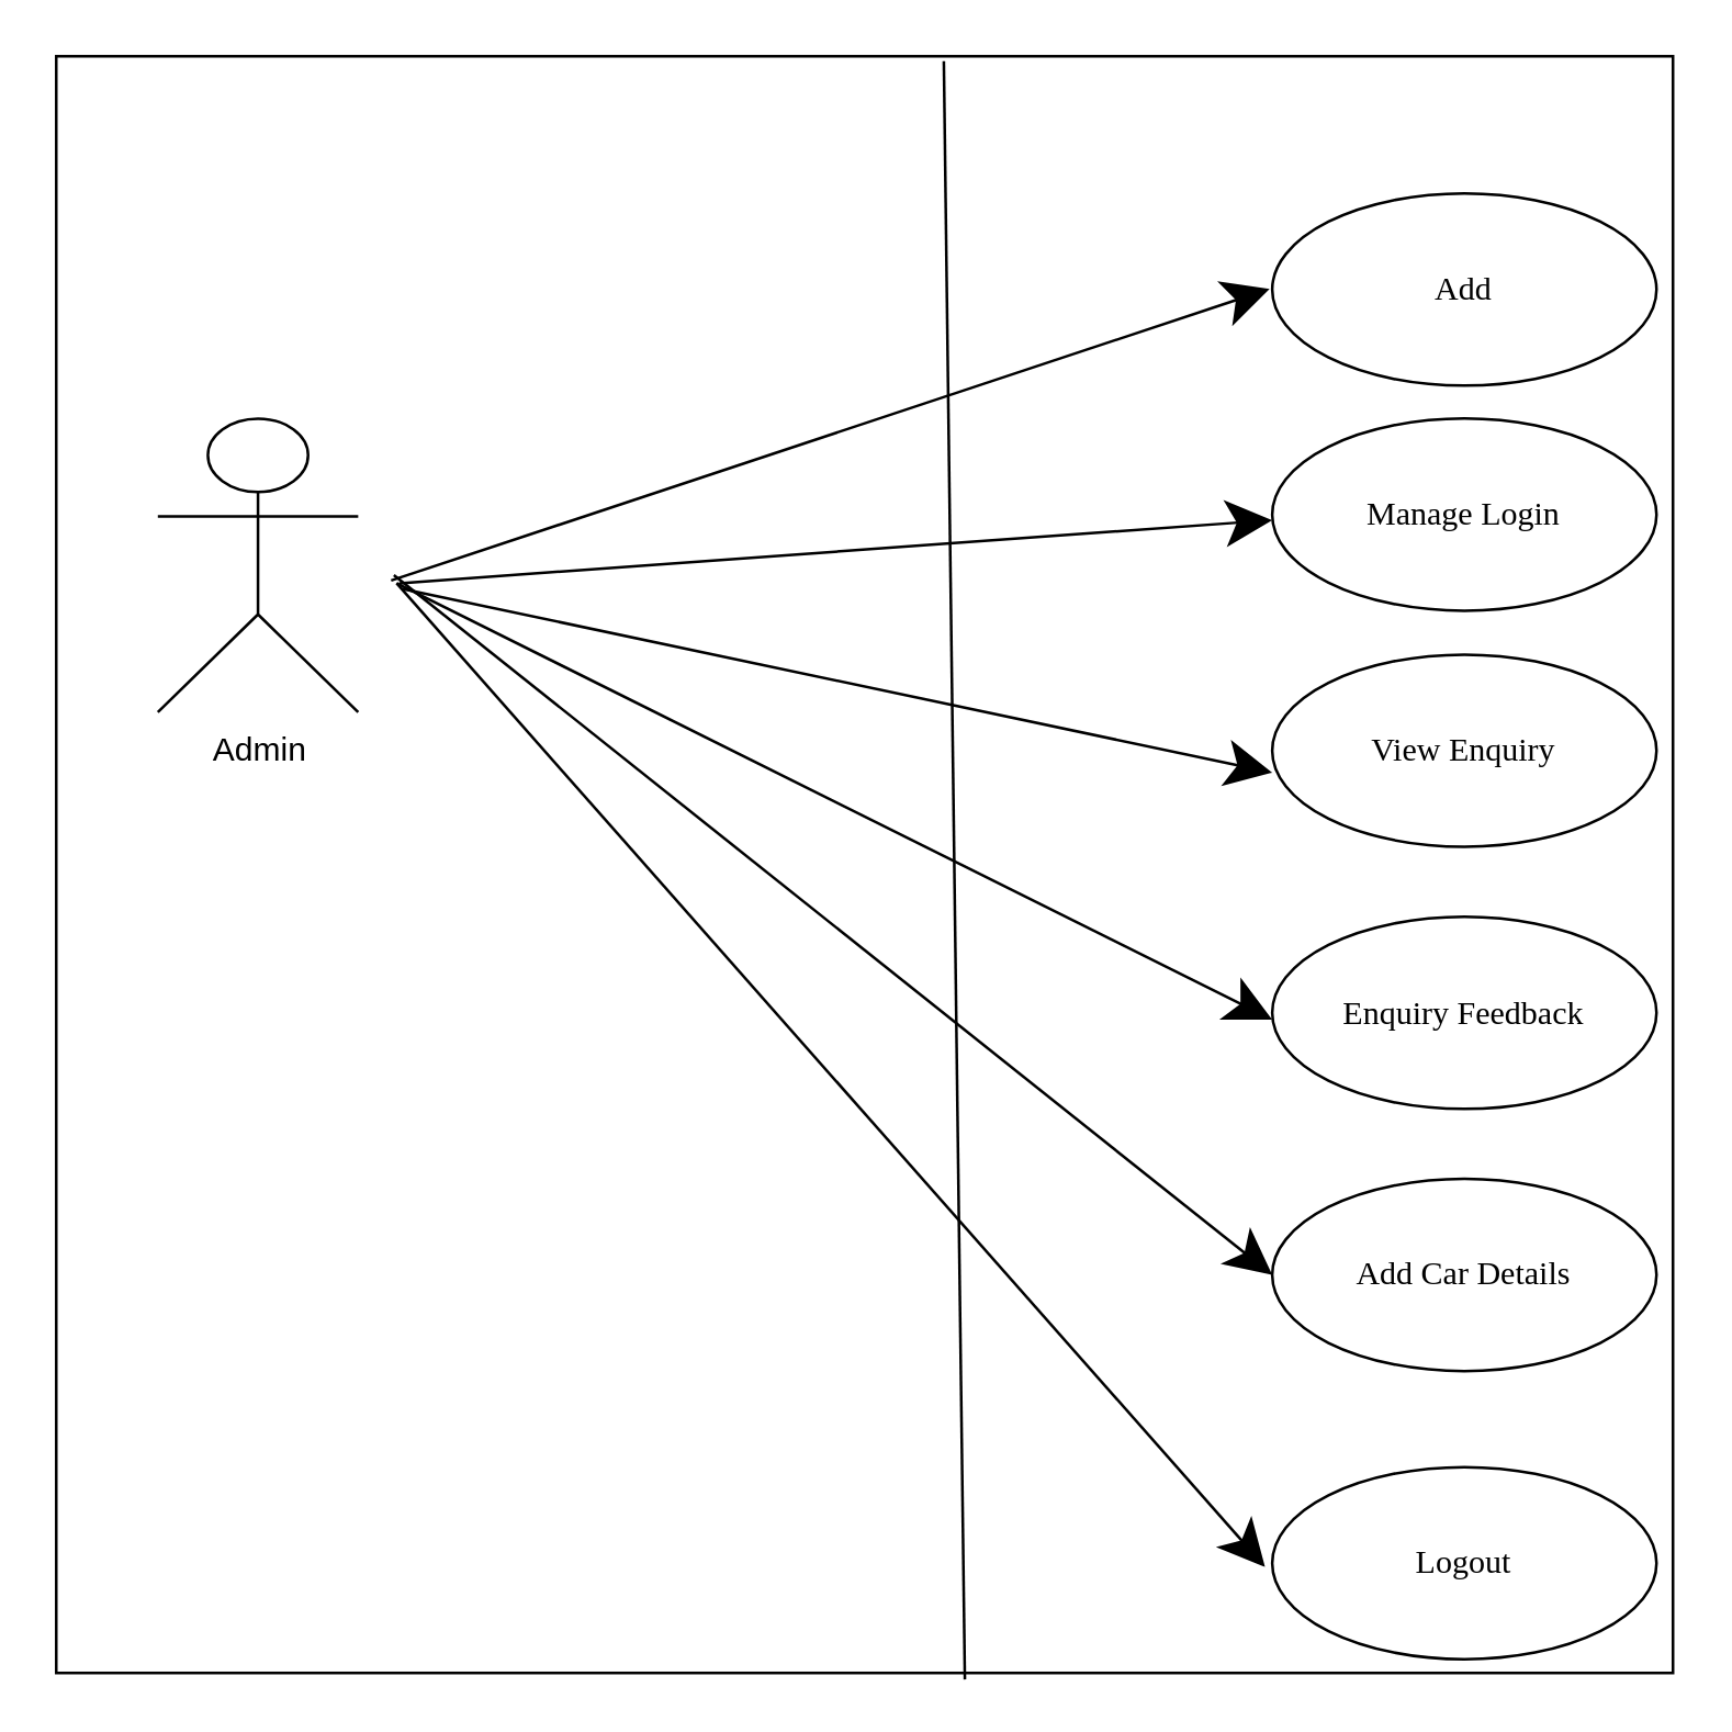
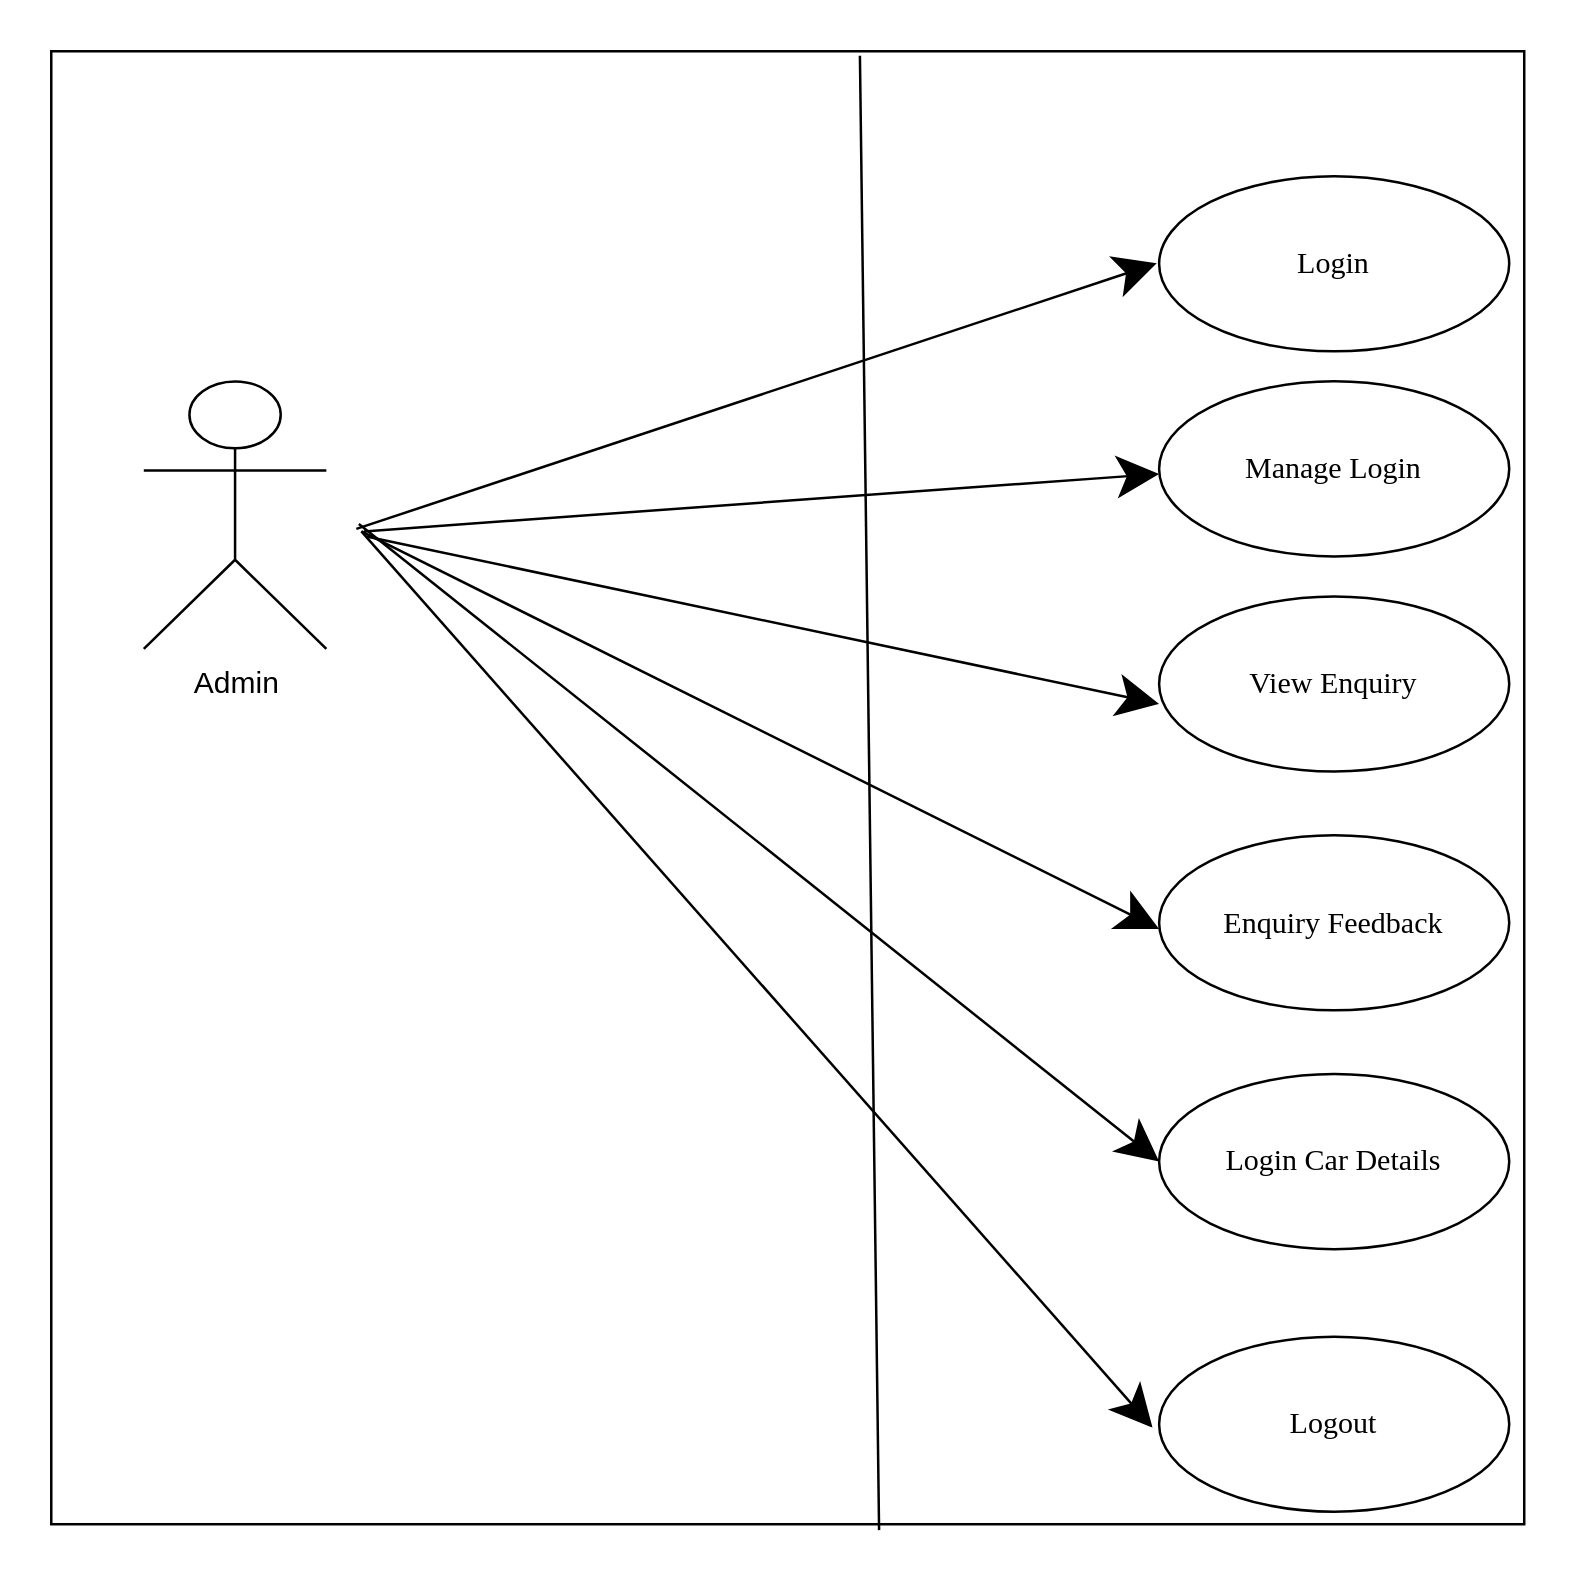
  <mxCell id="0" />
  <mxCell id="1" parent="0" />
  <mxCell id="2" value="" style="whiteSpace=wrap;html=1;aspect=fixed;hachureGap=4;" vertex="1" parent="1"><mxGeometry x="20" y="20" width="589" height="589" as="geometry" /></mxCell>
  <mxCell id="3" value="Admin" style="shape=umlActor;verticalLabelPosition=bottom;verticalAlign=top;html=1;outlineConnect=0;hachureGap=4;" vertex="1" parent="1"><mxGeometry x="57" y="152" width="73" height="107" as="geometry" /></mxCell>
  <mxCell id="4" value="" style="endArrow=classic;html=1;rounded=0;startSize=14;endSize=14;sourcePerimeterSpacing=8;targetPerimeterSpacing=8;curved=1;entryX=-0.008;entryY=0.597;entryDx=0;entryDy=0;entryPerimeter=0;" edge="1" parent="1"><mxGeometry width="50" height="50" relative="1" as="geometry"><mxPoint x="142" y="211" as="sourcePoint" /><mxPoint x="462.04" y="104.76" as="targetPoint" /></mxGeometry></mxCell>
  <mxCell id="5" value="" style="endArrow=classic;html=1;rounded=0;startSize=14;endSize=14;sourcePerimeterSpacing=8;targetPerimeterSpacing=8;curved=1;entryX=0;entryY=0.5;entryDx=0;entryDy=0;" edge="1" parent="1"><mxGeometry width="50" height="50" relative="1" as="geometry"><mxPoint x="145" y="212" as="sourcePoint" /><mxPoint x="463" y="189" as="targetPoint" /></mxGeometry></mxCell>
  <mxCell id="6" value="" style="endArrow=classic;html=1;rounded=0;startSize=14;endSize=14;sourcePerimeterSpacing=8;targetPerimeterSpacing=8;curved=1;entryX=0;entryY=0.5;entryDx=0;entryDy=0;" edge="1" parent="1"><mxGeometry width="50" height="50" relative="1" as="geometry"><mxPoint x="146" y="214" as="sourcePoint" /><mxPoint x="463" y="281" as="targetPoint" /></mxGeometry></mxCell>
  <mxCell id="7" value="" style="endArrow=classic;html=1;rounded=0;startSize=14;endSize=14;sourcePerimeterSpacing=8;targetPerimeterSpacing=8;curved=1;entryX=0;entryY=0.5;entryDx=0;entryDy=0;" edge="1" parent="1"><mxGeometry width="50" height="50" relative="1" as="geometry"><mxPoint x="144" y="212" as="sourcePoint" /><mxPoint x="463" y="371" as="targetPoint" /></mxGeometry></mxCell>
  <mxCell id="8" value="" style="endArrow=classic;html=1;rounded=0;startSize=14;endSize=14;sourcePerimeterSpacing=8;targetPerimeterSpacing=8;curved=1;entryX=0;entryY=0.5;entryDx=0;entryDy=0;" edge="1" parent="1"><mxGeometry width="50" height="50" relative="1" as="geometry"><mxPoint x="143" y="209" as="sourcePoint" /><mxPoint x="463" y="464" as="targetPoint" /></mxGeometry></mxCell>
  <mxCell id="9" value="" style="endArrow=classic;html=1;rounded=0;startSize=14;endSize=14;sourcePerimeterSpacing=8;targetPerimeterSpacing=8;curved=1;entryX=0.003;entryY=0.667;entryDx=0;entryDy=0;entryPerimeter=0;" edge="1" parent="1"><mxGeometry width="50" height="50" relative="1" as="geometry"><mxPoint x="144" y="212" as="sourcePoint" /><mxPoint x="460.36" y="570.36" as="targetPoint" /></mxGeometry></mxCell>
  <mxCell id="10" value="Logout" style="ellipse;whiteSpace=wrap;html=1;hachureGap=4;fontFamily=Times New Roman;" vertex="1" parent="1"><mxGeometry x="463" y="534" width="140" height="70" as="geometry" /></mxCell>
- <mxCell id="11" value="Add Car Details" style="ellipse;whiteSpace=wrap;html=1;hachureGap=4;fontFamily=Times New Roman;" vertex="1" parent="1"><mxGeometry x="463" y="429" width="140" height="70" as="geometry" /></mxCell>
+ <mxCell id="11" value="Login Car Details" style="ellipse;whiteSpace=wrap;html=1;hachureGap=4;fontFamily=Times New Roman;" vertex="1" parent="1"><mxGeometry x="463" y="429" width="140" height="70" as="geometry" /></mxCell>
  <mxCell id="12" value="Enquiry Feedback" style="ellipse;whiteSpace=wrap;html=1;hachureGap=4;fontFamily=Times New Roman;" vertex="1" parent="1"><mxGeometry x="463" y="333.5" width="140" height="70" as="geometry" /></mxCell>
  <mxCell id="13" value="View Enquiry" style="ellipse;whiteSpace=wrap;html=1;hachureGap=4;fontFamily=Times New Roman;" vertex="1" parent="1"><mxGeometry x="463" y="238" width="140" height="70" as="geometry" /></mxCell>
  <mxCell id="14" value="Manage Login" style="ellipse;whiteSpace=wrap;html=1;hachureGap=4;fontFamily=Times New Roman;" vertex="1" parent="1"><mxGeometry x="463" y="152" width="140" height="70" as="geometry" /></mxCell>
- <mxCell id="15" value="Add" style="ellipse;whiteSpace=wrap;html=1;hachureGap=4;fontFamily=Times New Roman;" vertex="1" parent="1"><mxGeometry x="463" y="70" width="140" height="70" as="geometry" /></mxCell>
+ <mxCell id="15" value="Login" style="ellipse;whiteSpace=wrap;html=1;hachureGap=4;fontFamily=Times New Roman;" vertex="1" parent="1"><mxGeometry x="463" y="70" width="140" height="70" as="geometry" /></mxCell>
  <mxCell id="16" value="" style="endArrow=none;html=1;rounded=0;fontFamily=Times New Roman;startSize=14;endSize=14;sourcePerimeterSpacing=8;targetPerimeterSpacing=8;curved=1;exitX=0.562;exitY=1.004;exitDx=0;exitDy=0;exitPerimeter=0;entryX=0.549;entryY=0.003;entryDx=0;entryDy=0;entryPerimeter=0;" edge="1" parent="1" source="2" target="2"><mxGeometry width="50" height="50" relative="1" as="geometry"><mxPoint x="237" y="431" as="sourcePoint" /><mxPoint x="287" y="381" as="targetPoint" /></mxGeometry></mxCell>
